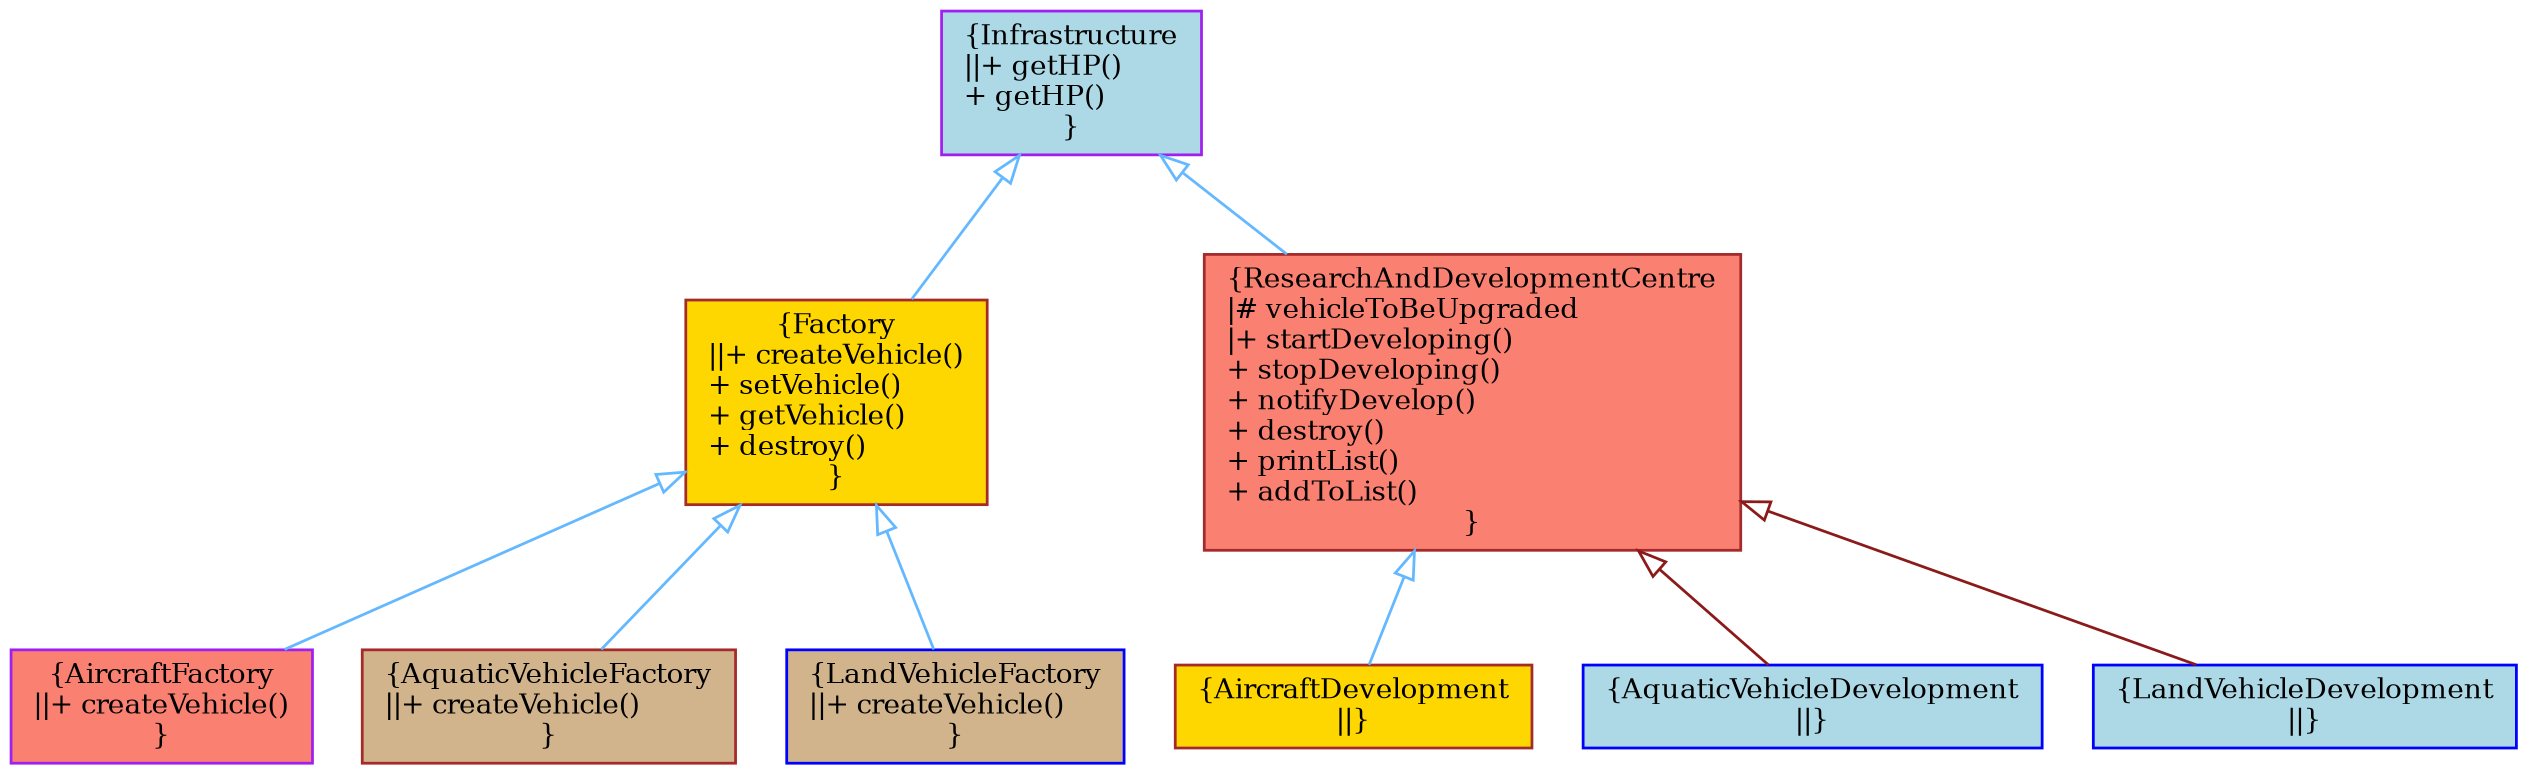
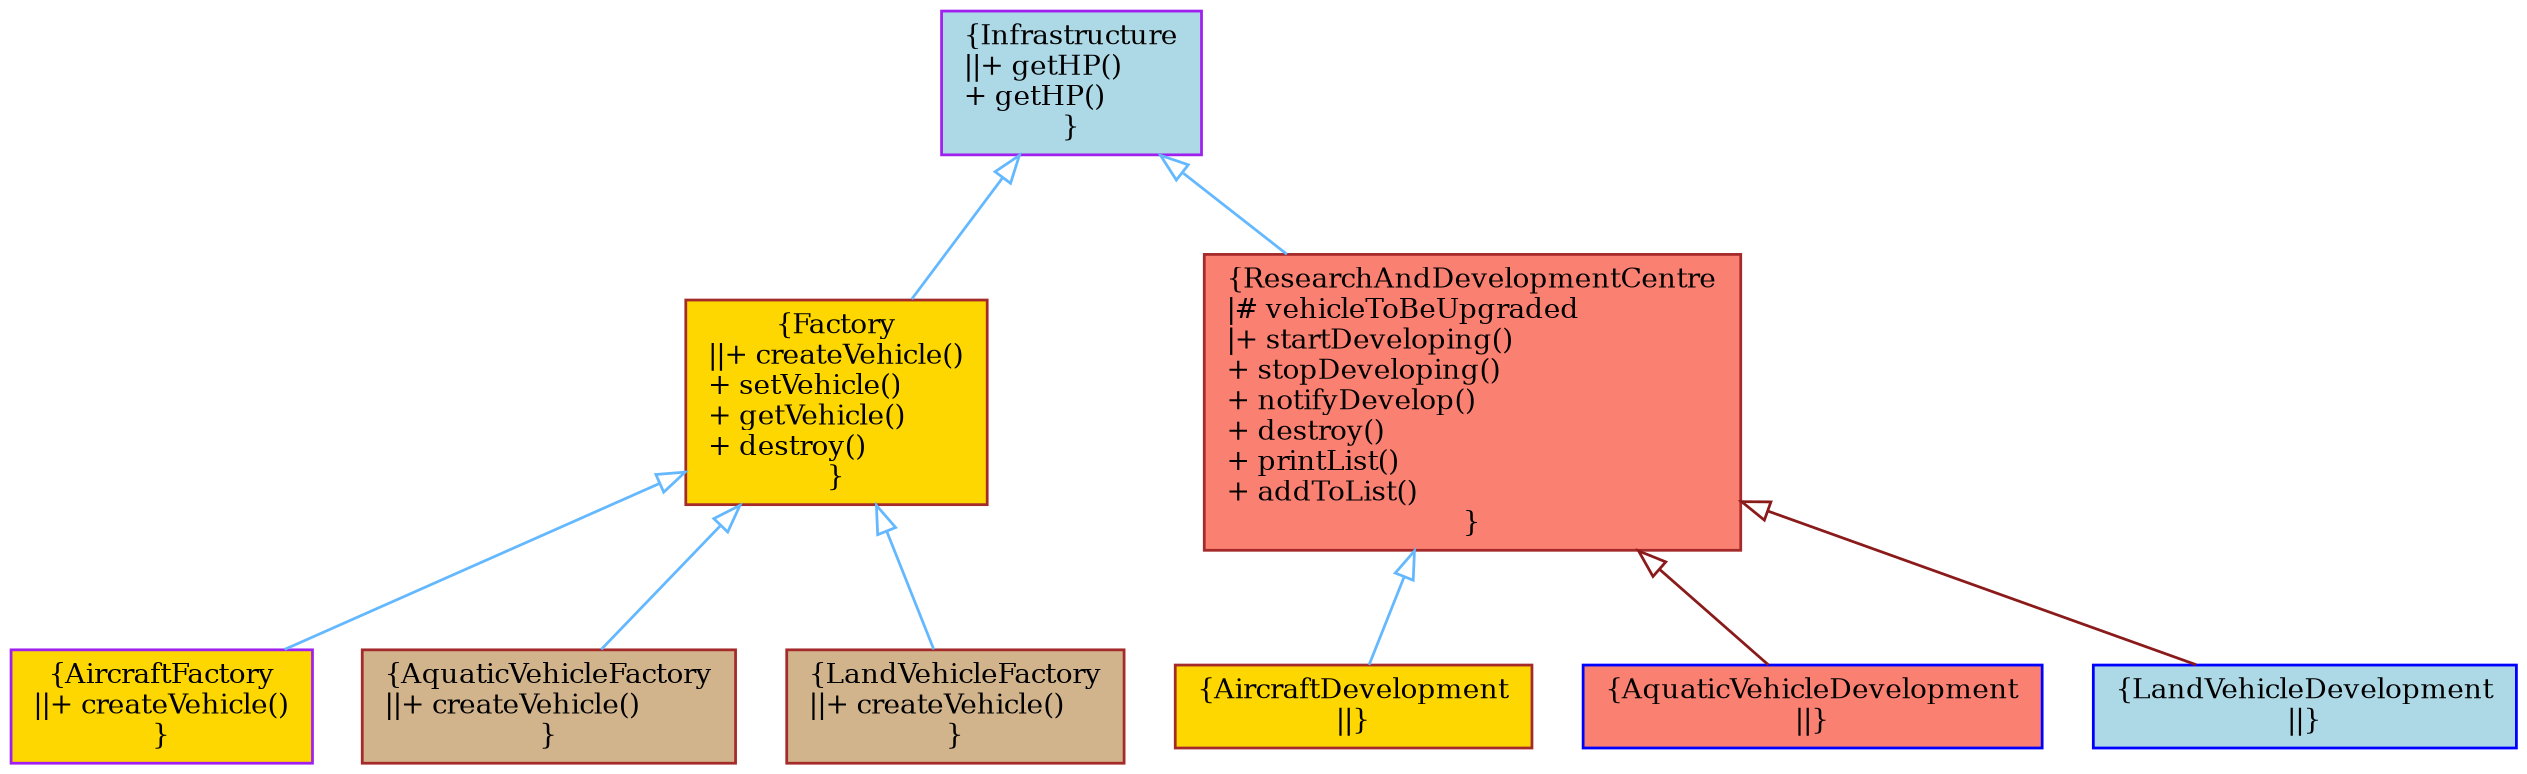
  digraph {
    fontname="DejaVu Serif"
    node [color=brown fillcolor=gold fontname="DejaVu Serif" fontsize=10 shape=box style=filled]
    edge [arrowtail=onormal color=steelblue1 dir=back fontname="DejaVu Serif" fontsize=10 labelfontname=Helvetica labelfontsize=10 style=solid]
    n1 [color=purple fillcolor=lightblue fontcolor=black height=0.2 label="{Infrastructure\n||+ getHP()\l+ getHP()\l}" width=0.4]
    n2 [height=0.2 label="{Factory\n||+ createVehicle()\l+ setVehicle()\l+ getVehicle()\l+ destroy()\l}" width=0.4]
    n3 [fillcolor=salmon height=0.2 label="{ResearchAndDevelopmentCentre\n|# vehicleToBeUpgraded\l|+ startDeveloping()\l+ stopDeveloping()\l+ notifyDevelop()\l+ destroy()\l+ printList()\l+ addToList()\l}" width=0.4]
-   n4 [color=purple fillcolor=salmon height=0.2 label="{AircraftFactory\n||+ createVehicle()\l}" width=0.4]
+   n4 [color=purple height=0.2 label="{AircraftFactory\n||+ createVehicle()\l}" width=0.4]
    n5 [fillcolor=tan height=0.2 label="{AquaticVehicleFactory\n||+ createVehicle()\l}" width=0.4]
-   n6 [color=blue fillcolor=tan height=0.2 label="{LandVehicleFactory\n||+ createVehicle()\l}" width=0.4]
+   n6 [fillcolor=tan height=0.2 label="{LandVehicleFactory\n||+ createVehicle()\l}" width=0.4]
    n7 [height=0.2 label="{AircraftDevelopment\n||}" width=0.4]
-   n8 [color=blue fillcolor=lightblue height=0.2 label="{AquaticVehicleDevelopment\n||}" width=0.4]
+   n8 [color=blue fillcolor=salmon height=0.2 label="{AquaticVehicleDevelopment\n||}" width=0.4]
    n9 [color=blue fillcolor=lightblue height=0.2 label="{LandVehicleDevelopment\n||}" width=0.4]
    n1 -> n2
    n1 -> n3
    n2 -> n4
    n2 -> n5
    n2 -> n6
    n3 -> n7
    n3 -> n8 [color=firebrick4]
    n3 -> n9 [color=firebrick4]
  }
